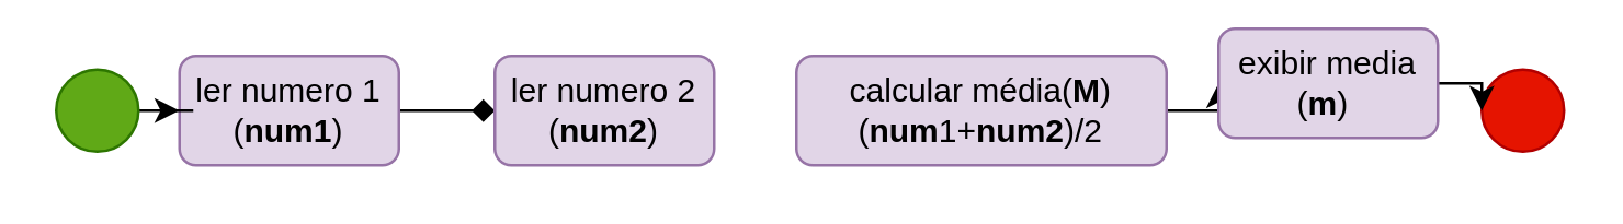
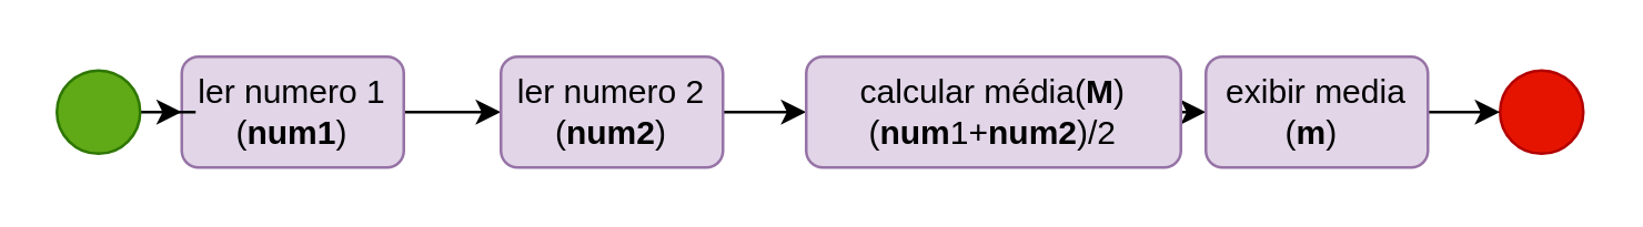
  <mxCell id="0" />
  <mxCell id="1" parent="0" />
- <mxCell id="2" style="edgeStyle=orthogonalEdgeStyle;rounded=0;orthogonalLoop=1;jettySize=auto;html=1;entryX=0;entryY=0.5;entryDx=0;entryDy=0;endArrow=diamond;" parent="1" source="3" target="8" edge="1"><mxGeometry relative="1" as="geometry" /></mxCell>
+ <mxCell id="2" style="edgeStyle=orthogonalEdgeStyle;rounded=0;orthogonalLoop=1;jettySize=auto;html=1;entryX=0;entryY=0.5;entryDx=0;entryDy=0;" parent="1" source="3" target="8" edge="1"><mxGeometry relative="1" as="geometry" /></mxCell>
  <mxCell id="3" value="ler numero 1&lt;br&gt;(&lt;b&gt;num1&lt;/b&gt;)" style="rounded=1;whiteSpace=wrap;html=1;fillColor=#e1d5e7;strokeColor=#9673a6;" parent="1" vertex="1"><mxGeometry x="65" y="20" width="80" height="40" as="geometry" /></mxCell>
  <mxCell id="4" style="edgeStyle=orthogonalEdgeStyle;rounded=0;orthogonalLoop=1;jettySize=auto;html=1;entryX=0;entryY=0.5;entryDx=0;entryDy=0;" edge="1" parent="1" source="5" target="3"><mxGeometry relative="1" as="geometry" /></mxCell>
  <mxCell id="5" value="" style="ellipse;whiteSpace=wrap;html=1;aspect=fixed;fillColor=#60a917;fontColor=#ffffff;strokeColor=#2D7600;" parent="1" vertex="1"><mxGeometry y="25" width="30" height="30" as="geometry" x="20" /></mxCell>
  <mxCell id="6" value="" style="ellipse;whiteSpace=wrap;html=1;aspect=fixed;fillColor=#e51400;fontColor=#ffffff;strokeColor=#B20000;" parent="1" vertex="1"><mxGeometry x="540" y="25" width="30" height="30" as="geometry" /></mxCell>
+ <mxCell id="7" style="edgeStyle=orthogonalEdgeStyle;rounded=0;orthogonalLoop=1;jettySize=auto;html=1;exitX=1;exitY=0.5;exitDx=0;exitDy=0;entryX=0;entryY=0.5;entryDx=0;entryDy=0;" parent="1" source="8" target="10" edge="1"><mxGeometry relative="1" as="geometry" /></mxCell>
  <mxCell id="8" value="ler numero 2&lt;br&gt;(&lt;b&gt;num2&lt;/b&gt;)" style="rounded=1;whiteSpace=wrap;html=1;fillColor=#e1d5e7;strokeColor=#9673a6;" parent="1" vertex="1"><mxGeometry x="180" y="20" width="80" height="40" as="geometry" /></mxCell>
  <mxCell id="9" style="edgeStyle=orthogonalEdgeStyle;rounded=0;orthogonalLoop=1;jettySize=auto;html=1;exitX=1;exitY=0.5;exitDx=0;exitDy=0;entryX=0;entryY=0.5;entryDx=0;entryDy=0;" edge="1" parent="1" source="10" target="12"><mxGeometry relative="1" as="geometry" /></mxCell>
  <mxCell id="10" value="calcular média(&lt;b&gt;M&lt;/b&gt;)&lt;br&gt;(&lt;b&gt;num&lt;/b&gt;1+&lt;b&gt;num2&lt;/b&gt;)/2" style="rounded=1;whiteSpace=wrap;html=1;fillColor=#e1d5e7;strokeColor=#9673a6;" parent="1" vertex="1"><mxGeometry x="290" y="20" width="135" height="40" as="geometry" /></mxCell>
  <mxCell id="11" style="edgeStyle=orthogonalEdgeStyle;rounded=0;orthogonalLoop=1;jettySize=auto;html=1;exitX=1;exitY=0.5;exitDx=0;exitDy=0;entryX=0;entryY=0.5;entryDx=0;entryDy=0;" parent="1" source="12" target="6" edge="1"><mxGeometry relative="1" as="geometry" /></mxCell>
- <mxCell id="12" value="exibir media&lt;br&gt;(&lt;b&gt;m&lt;/b&gt;)&amp;nbsp;" style="rounded=1;whiteSpace=wrap;html=1;fillColor=#e1d5e7;strokeColor=#9673a6;" parent="1" vertex="1"><mxGeometry x="444" y="10" width="80" height="40" as="geometry" /></mxCell>
+ <mxCell id="12" value="exibir media&lt;br&gt;(&lt;b&gt;m&lt;/b&gt;)&amp;nbsp;" style="rounded=1;whiteSpace=wrap;html=1;fillColor=#e1d5e7;strokeColor=#9673a6;" parent="1" vertex="1"><mxGeometry x="434" y="20" width="80" height="40" as="geometry" /></mxCell>
